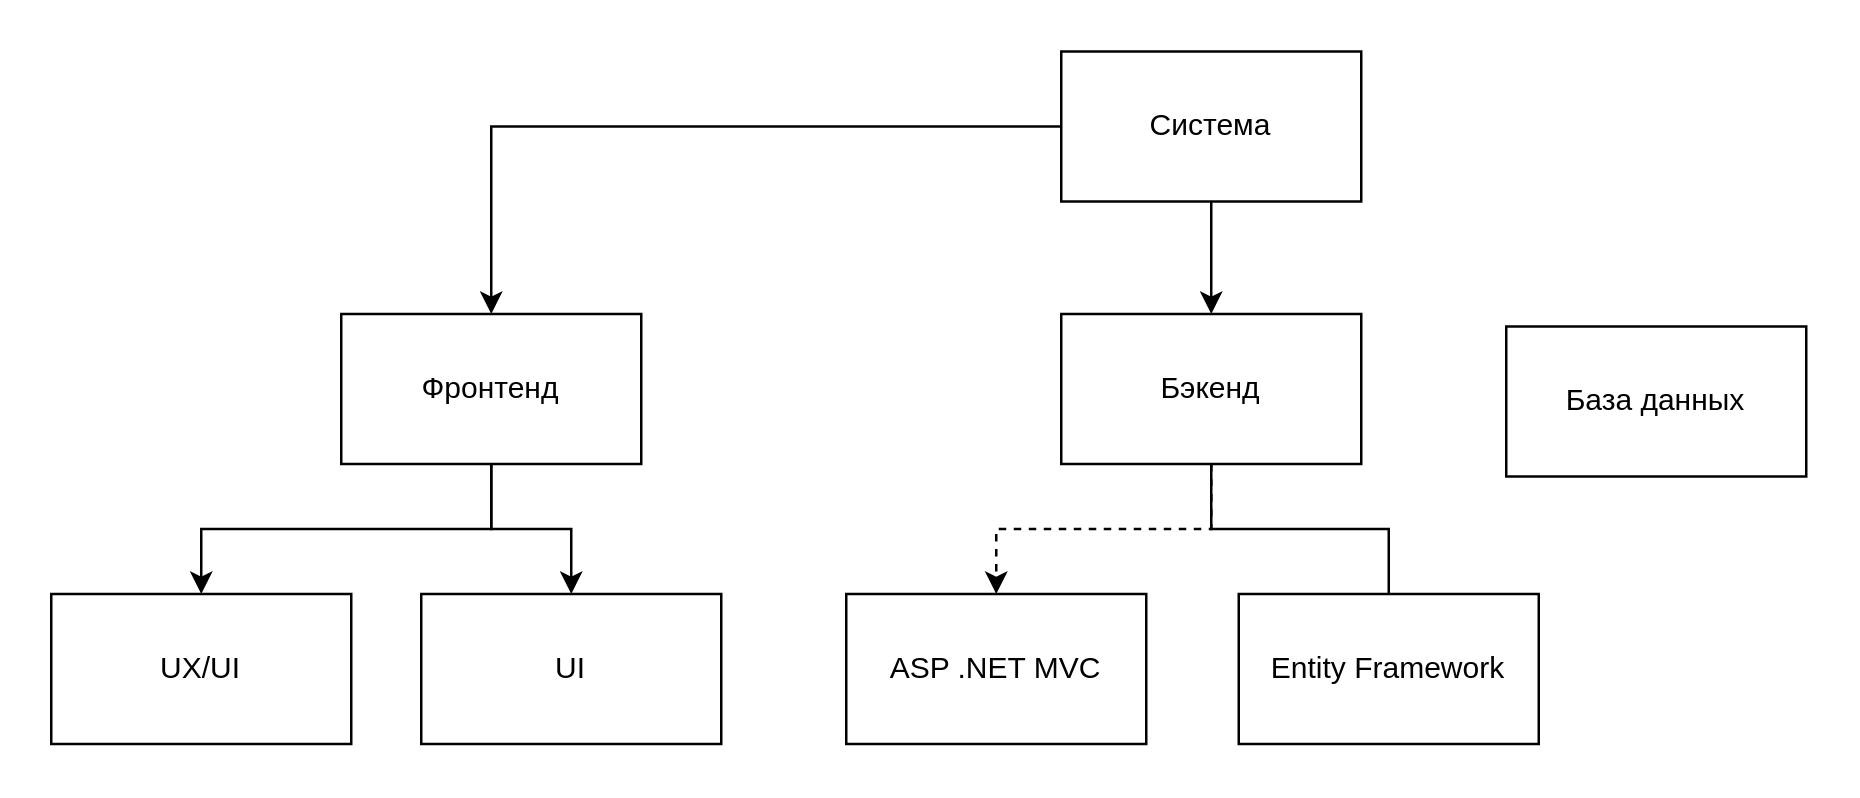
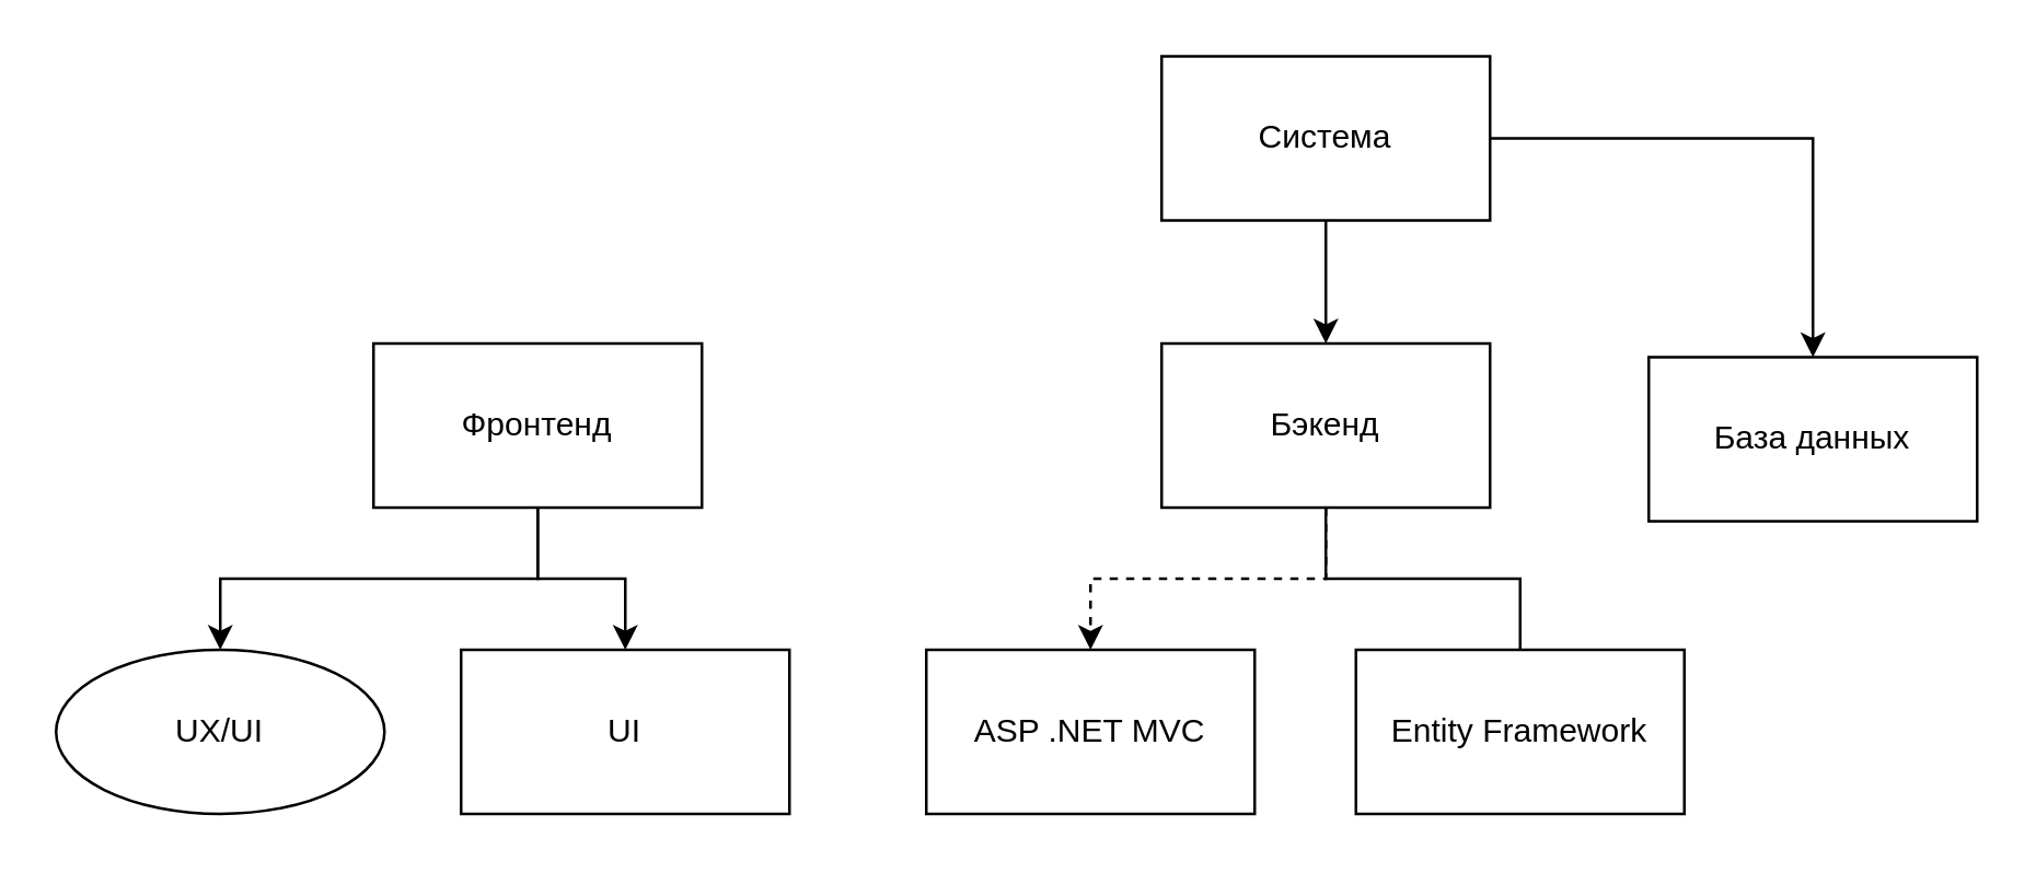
  <mxCell id="0" />
  <mxCell id="1" parent="0" />
- <mxCell id="2" value="" style="edgeStyle=orthogonalEdgeStyle;rounded=0;orthogonalLoop=1;jettySize=auto;html=1;" edge="1" parent="1" source="5" target="8"><mxGeometry relative="1" as="geometry" /></mxCell>
  <mxCell id="3" value="" style="edgeStyle=orthogonalEdgeStyle;rounded=0;orthogonalLoop=1;jettySize=auto;html=1;" edge="1" parent="1" source="5" target="13"><mxGeometry relative="1" as="geometry" /></mxCell>
+ <mxCell id="4" value="" style="edgeStyle=orthogonalEdgeStyle;rounded=0;orthogonalLoop=1;jettySize=auto;html=1;" edge="1" parent="1" source="5" target="16"><mxGeometry relative="1" as="geometry" /></mxCell>
  <mxCell id="5" value="Система" style="rounded=0;whiteSpace=wrap;html=1;" vertex="1" parent="1"><mxGeometry x="424" y="20" width="120" height="60" as="geometry" /></mxCell>
  <mxCell id="6" value="" style="edgeStyle=orthogonalEdgeStyle;rounded=0;orthogonalLoop=1;jettySize=auto;html=1;" edge="1" parent="1" source="8" target="9"><mxGeometry relative="1" as="geometry" /></mxCell>
  <mxCell id="7" value="" style="edgeStyle=orthogonalEdgeStyle;rounded=0;orthogonalLoop=1;jettySize=auto;html=1;" edge="1" parent="1" source="8" target="10"><mxGeometry relative="1" as="geometry" /></mxCell>
  <mxCell id="8" value="Фронтенд" style="rounded=0;whiteSpace=wrap;html=1;" vertex="1" parent="1"><mxGeometry x="136" y="125" width="120" height="60" as="geometry" /></mxCell>
- <mxCell id="9" value="UX/UI" style="rounded=0;whiteSpace=wrap;html=1;" vertex="1" parent="1"><mxGeometry x="20" y="237" width="120" height="60" as="geometry" /></mxCell>
+ <mxCell id="9" value="UX/UI" style="ellipse;whiteSpace=wrap;html=1;" vertex="1" parent="1"><mxGeometry x="20" y="237" width="120" height="60" as="geometry" /></mxCell>
  <mxCell id="10" value="UI" style="rounded=0;whiteSpace=wrap;html=1;" vertex="1" parent="1"><mxGeometry x="168" y="237" width="120" height="60" as="geometry" /></mxCell>
  <mxCell id="11" value="" style="edgeStyle=orthogonalEdgeStyle;rounded=0;orthogonalLoop=1;jettySize=auto;html=1;dashed=1;" edge="1" parent="1" source="13" target="14"><mxGeometry relative="1" as="geometry" /></mxCell>
  <mxCell id="12" value="" style="edgeStyle=orthogonalEdgeStyle;rounded=0;orthogonalLoop=1;jettySize=auto;html=1;endArrow=none;" edge="1" parent="1" source="13" target="15"><mxGeometry relative="1" as="geometry" /></mxCell>
  <mxCell id="13" value="Бэкенд" style="rounded=0;whiteSpace=wrap;html=1;" vertex="1" parent="1"><mxGeometry x="424" y="125" width="120" height="60" as="geometry" /></mxCell>
  <mxCell id="14" value="ASP .NET MVC" style="rounded=0;whiteSpace=wrap;html=1;" vertex="1" parent="1"><mxGeometry x="338" y="237" width="120" height="60" as="geometry" /></mxCell>
  <mxCell id="15" value="Entity Framework" style="rounded=0;whiteSpace=wrap;html=1;" vertex="1" parent="1"><mxGeometry x="495" y="237" width="120" height="60" as="geometry" /></mxCell>
  <mxCell id="16" value="База данных" style="rounded=0;whiteSpace=wrap;html=1;" vertex="1" parent="1"><mxGeometry x="602" y="130" width="120" height="60" as="geometry" /></mxCell>
